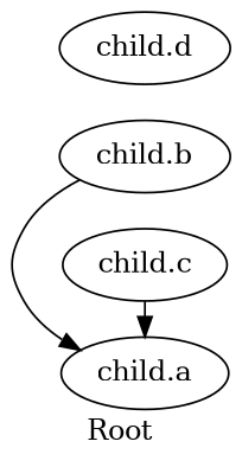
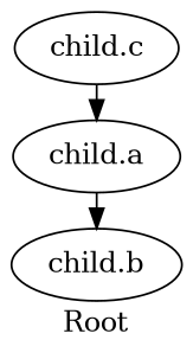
  digraph {
    label=Root
    rankdir=LR
    n1 [label="child.a"]
    n2 [label="child.b"]
    n3 [label="child.c"]
-   n4 [label="child.d"]
    subgraph sub_1 {
      rank=same
      n1
      n2
      n3
-     n4
    }
-   n2 -> n1
+   n1 -> n2
    n3 -> n1
  }
